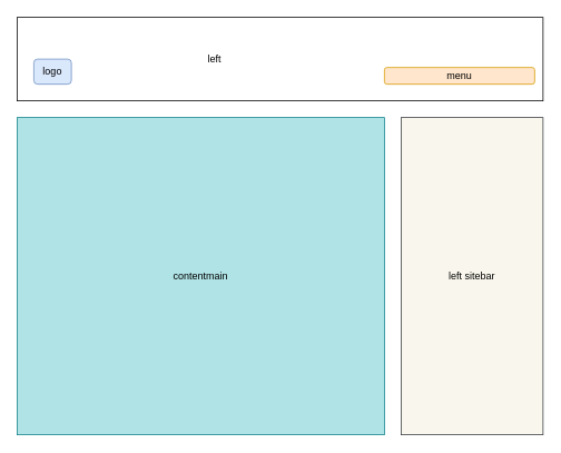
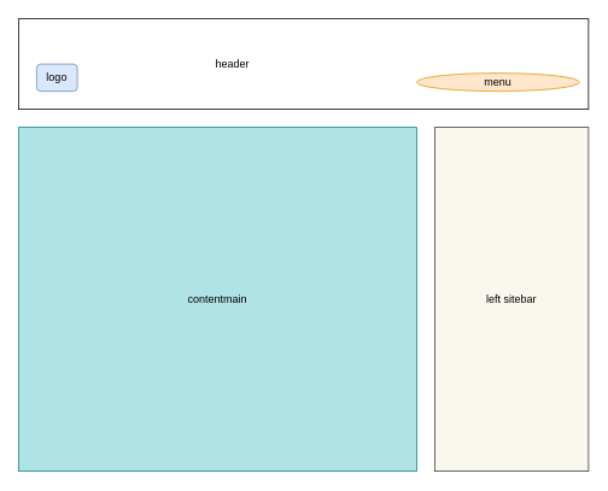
  <mxCell id="0" />
  <mxCell id="1" parent="0" />
- <mxCell id="2" value="left&amp;nbsp; &amp;nbsp; &amp;nbsp; &amp;nbsp; &amp;nbsp; &amp;nbsp; &amp;nbsp; &amp;nbsp; &amp;nbsp; &amp;nbsp; &amp;nbsp; &amp;nbsp; &amp;nbsp; &amp;nbsp; &amp;nbsp; &amp;nbsp; &amp;nbsp; &amp;nbsp; &amp;nbsp; &amp;nbsp; &amp;nbsp; &amp;nbsp; &amp;nbsp; &amp;nbsp;" style="rounded=0;whiteSpace=wrap;html=1;" vertex="1" parent="1"><mxGeometry x="20" y="20" width="630" height="100" as="geometry" /></mxCell>
+ <mxCell id="2" value="header&amp;nbsp; &amp;nbsp; &amp;nbsp; &amp;nbsp; &amp;nbsp; &amp;nbsp; &amp;nbsp; &amp;nbsp; &amp;nbsp; &amp;nbsp; &amp;nbsp; &amp;nbsp; &amp;nbsp; &amp;nbsp; &amp;nbsp; &amp;nbsp; &amp;nbsp; &amp;nbsp; &amp;nbsp; &amp;nbsp; &amp;nbsp; &amp;nbsp; &amp;nbsp; &amp;nbsp;" style="rounded=0;whiteSpace=wrap;html=1;" vertex="1" parent="1"><mxGeometry x="20" y="20" width="630" height="100" as="geometry" /></mxCell>
  <mxCell id="3" value="logo" style="rounded=1;whiteSpace=wrap;html=1;fillColor=#dae8fc;strokeColor=#6c8ebf;" vertex="1" parent="1"><mxGeometry x="40" y="70" width="45" height="30" as="geometry" /></mxCell>
- <mxCell id="4" value="menu" style="rounded=1;whiteSpace=wrap;html=1;fillColor=#ffe6cc;strokeColor=#d79b00;" vertex="1" parent="1"><mxGeometry x="460" y="80" width="180" height="20" as="geometry" /></mxCell>
+ <mxCell id="4" value="menu" style="ellipse;whiteSpace=wrap;html=1;fillColor=#ffe6cc;strokeColor=#d79b00;" vertex="1" parent="1"><mxGeometry x="460" y="80" width="180" height="20" as="geometry" /></mxCell>
  <mxCell id="5" value="contentmain" style="rounded=0;whiteSpace=wrap;html=1;fillColor=#b0e3e6;strokeColor=#0e8088;" vertex="1" parent="1"><mxGeometry x="20" y="140" width="440" height="380" as="geometry" /></mxCell>
  <mxCell id="6" value="left sitebar" style="rounded=0;whiteSpace=wrap;html=1;fillColor=#f9f7ed;strokeColor=#36393d;" vertex="1" parent="1"><mxGeometry x="480" y="140" width="170" height="380" as="geometry" /></mxCell>
